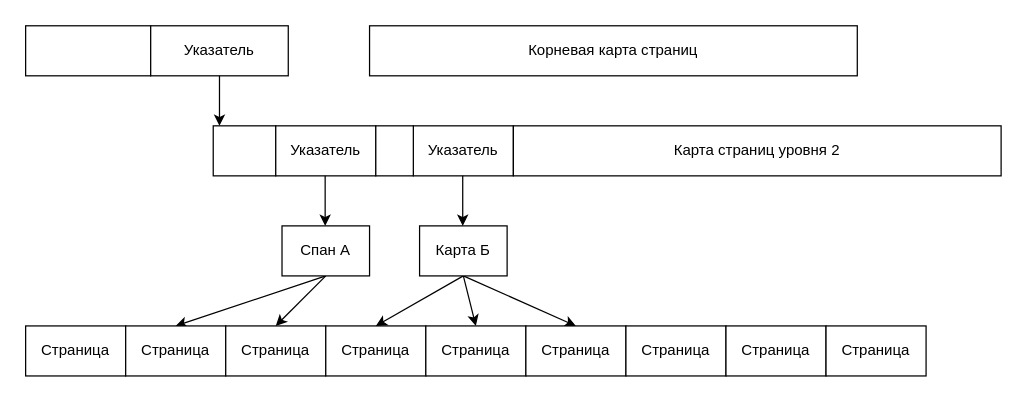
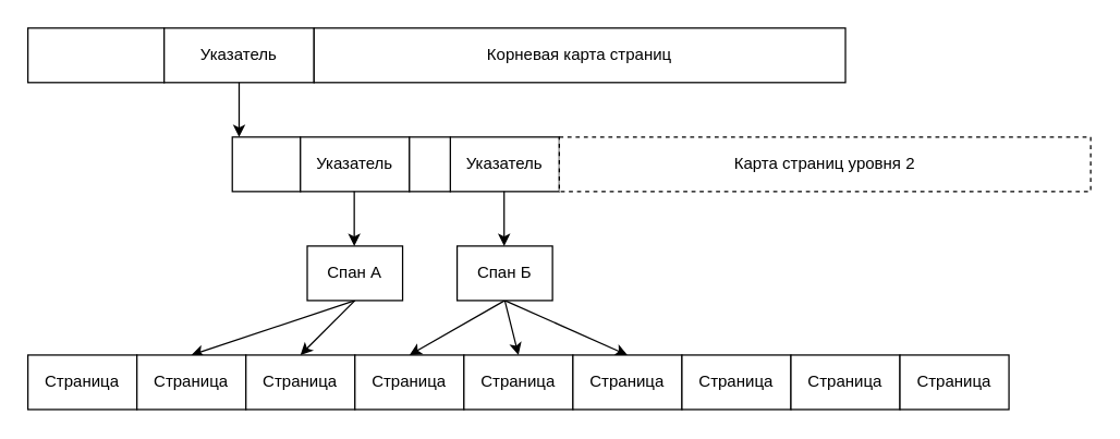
  <mxCell id="0" />
  <mxCell id="1" parent="0" />
  <mxCell id="2" value="" style="rounded=0;whiteSpace=wrap;html=1;" vertex="1" parent="1"><mxGeometry x="20" y="20" width="100" height="40" as="geometry" /></mxCell>
  <mxCell id="3" value="Указатель" style="rounded=0;whiteSpace=wrap;html=1;" vertex="1" parent="1"><mxGeometry x="120" y="20" width="110" height="40" as="geometry" /></mxCell>
- <mxCell id="4" value="Корневая карта страниц" style="rounded=0;whiteSpace=wrap;html=1;" vertex="1" parent="1"><mxGeometry x="295" y="20" width="390" height="40" as="geometry" /></mxCell>
+ <mxCell id="4" value="Корневая карта страниц" style="rounded=0;whiteSpace=wrap;html=1;" vertex="1" parent="1"><mxGeometry x="230" y="20" width="390" height="40" as="geometry" /></mxCell>
  <mxCell id="5" value="" style="rounded=0;whiteSpace=wrap;html=1;" vertex="1" parent="1"><mxGeometry x="170" y="100" width="50" height="40" as="geometry" /></mxCell>
  <mxCell id="6" value="" style="endArrow=classic;html=1;exitX=0.5;exitY=1;exitDx=0;exitDy=0;" edge="1" parent="1" source="3"><mxGeometry width="50" height="50" relative="1" as="geometry"><mxPoint x="90" y="210" as="sourcePoint" /><mxPoint x="175" y="100" as="targetPoint" /></mxGeometry></mxCell>
  <mxCell id="7" value="Указатель" style="rounded=0;whiteSpace=wrap;html=1;" vertex="1" parent="1"><mxGeometry x="220" y="100" width="80" height="40" as="geometry" /></mxCell>
  <mxCell id="8" value="Указатель" style="rounded=0;whiteSpace=wrap;html=1;" vertex="1" parent="1"><mxGeometry x="330" y="100" width="80" height="40" as="geometry" /></mxCell>
  <mxCell id="9" value="" style="rounded=0;whiteSpace=wrap;html=1;" vertex="1" parent="1"><mxGeometry x="300" y="100" width="30" height="40" as="geometry" /></mxCell>
- <mxCell id="10" value="Карта страниц уровня 2" style="rounded=0;whiteSpace=wrap;html=1;" vertex="1" parent="1"><mxGeometry x="410" y="100" width="390" height="40" as="geometry" /></mxCell>
+ <mxCell id="10" value="Карта страниц уровня 2" style="rounded=0;whiteSpace=wrap;html=1;dashed=1;" vertex="1" parent="1"><mxGeometry x="410" y="100" width="390" height="40" as="geometry" /></mxCell>
  <mxCell id="11" style="rounded=0;orthogonalLoop=1;jettySize=auto;html=1;exitX=0.5;exitY=1;exitDx=0;exitDy=0;entryX=0.5;entryY=0;entryDx=0;entryDy=0;" edge="1" parent="1" source="13" target="21"><mxGeometry relative="1" as="geometry" /></mxCell>
  <mxCell id="12" style="edgeStyle=none;rounded=0;orthogonalLoop=1;jettySize=auto;html=1;exitX=0.5;exitY=1;exitDx=0;exitDy=0;entryX=0.5;entryY=0;entryDx=0;entryDy=0;" edge="1" parent="1" source="13" target="22"><mxGeometry relative="1" as="geometry" /></mxCell>
  <mxCell id="13" value="Спан А" style="rounded=0;whiteSpace=wrap;html=1;" vertex="1" parent="1"><mxGeometry x="225" y="180" width="70" height="40" as="geometry" /></mxCell>
  <mxCell id="14" style="edgeStyle=none;rounded=0;orthogonalLoop=1;jettySize=auto;html=1;exitX=0.5;exitY=1;exitDx=0;exitDy=0;entryX=0.5;entryY=0;entryDx=0;entryDy=0;" edge="1" parent="1" source="17" target="23"><mxGeometry relative="1" as="geometry" /></mxCell>
  <mxCell id="15" style="edgeStyle=none;rounded=0;orthogonalLoop=1;jettySize=auto;html=1;exitX=0.5;exitY=1;exitDx=0;exitDy=0;entryX=0.5;entryY=0;entryDx=0;entryDy=0;" edge="1" parent="1" source="17" target="24"><mxGeometry relative="1" as="geometry" /></mxCell>
  <mxCell id="16" style="edgeStyle=none;rounded=0;orthogonalLoop=1;jettySize=auto;html=1;exitX=0.5;exitY=1;exitDx=0;exitDy=0;entryX=0.5;entryY=0;entryDx=0;entryDy=0;" edge="1" parent="1" source="17" target="25"><mxGeometry relative="1" as="geometry" /></mxCell>
- <mxCell id="17" value="Карта Б" style="rounded=0;whiteSpace=wrap;html=1;" vertex="1" parent="1"><mxGeometry x="335" y="180" width="70" height="40" as="geometry" /></mxCell>
+ <mxCell id="17" value="Спан Б" style="rounded=0;whiteSpace=wrap;html=1;" vertex="1" parent="1"><mxGeometry x="335" y="180" width="70" height="40" as="geometry" /></mxCell>
  <mxCell id="18" value="" style="endArrow=classic;html=1;exitX=0.5;exitY=1;exitDx=0;exitDy=0;" edge="1" parent="1"><mxGeometry width="50" height="50" relative="1" as="geometry"><mxPoint x="259.5" y="140" as="sourcePoint" /><mxPoint x="259.5" y="180" as="targetPoint" /></mxGeometry></mxCell>
  <mxCell id="19" value="" style="endArrow=classic;html=1;exitX=0.5;exitY=1;exitDx=0;exitDy=0;" edge="1" parent="1"><mxGeometry width="50" height="50" relative="1" as="geometry"><mxPoint x="369.5" y="140" as="sourcePoint" /><mxPoint x="369.5" y="180" as="targetPoint" /></mxGeometry></mxCell>
  <mxCell id="20" value="Страница" style="rounded=0;whiteSpace=wrap;html=1;" vertex="1" parent="1"><mxGeometry x="20" y="260" width="80" height="40" as="geometry" /></mxCell>
  <mxCell id="21" value="Страница" style="rounded=0;whiteSpace=wrap;html=1;" vertex="1" parent="1"><mxGeometry x="100" y="260" width="80" height="40" as="geometry" /></mxCell>
  <mxCell id="22" value="Страница" style="rounded=0;whiteSpace=wrap;html=1;" vertex="1" parent="1"><mxGeometry x="180" y="260" width="80" height="40" as="geometry" /></mxCell>
  <mxCell id="23" value="Страница" style="rounded=0;whiteSpace=wrap;html=1;" vertex="1" parent="1"><mxGeometry x="260" y="260" width="80" height="40" as="geometry" /></mxCell>
  <mxCell id="24" value="Страница" style="rounded=0;whiteSpace=wrap;html=1;" vertex="1" parent="1"><mxGeometry x="340" y="260" width="80" height="40" as="geometry" /></mxCell>
  <mxCell id="25" value="Страница" style="rounded=0;whiteSpace=wrap;html=1;" vertex="1" parent="1"><mxGeometry x="420" y="260" width="80" height="40" as="geometry" /></mxCell>
  <mxCell id="26" value="Страница" style="rounded=0;whiteSpace=wrap;html=1;" vertex="1" parent="1"><mxGeometry x="500" y="260" width="80" height="40" as="geometry" /></mxCell>
  <mxCell id="27" value="Страница" style="rounded=0;whiteSpace=wrap;html=1;" vertex="1" parent="1"><mxGeometry x="580" y="260" width="80" height="40" as="geometry" /></mxCell>
  <mxCell id="28" value="Страница" style="rounded=0;whiteSpace=wrap;html=1;" vertex="1" parent="1"><mxGeometry x="660" y="260" width="80" height="40" as="geometry" /></mxCell>
